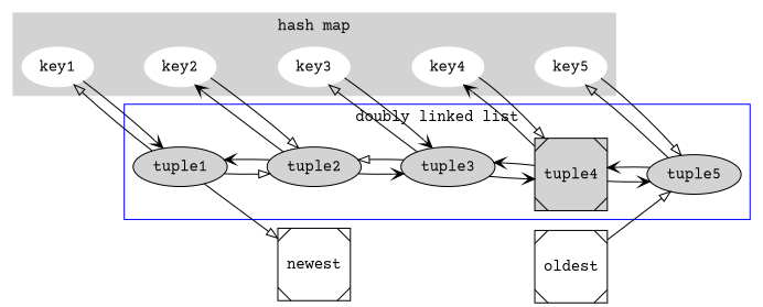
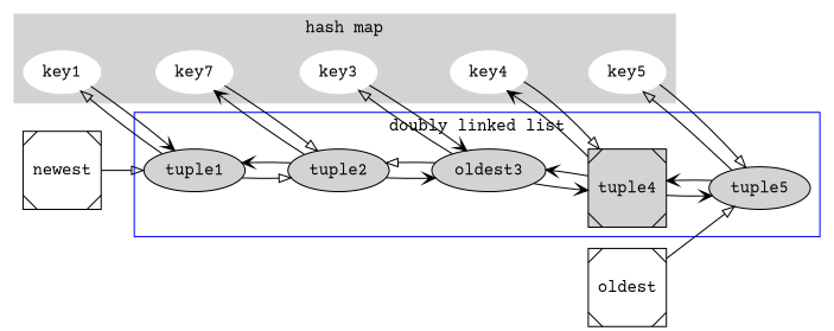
  digraph {
    fontname="Courier Prime"
    rankdir=LR
    node [fontname="Courier Prime" style=filled]
    edge [fontname="Courier Prime" arrowhead=vee]
    key1 [color=white]
-   key2 [color=white]
+   key2 [color=white label=key7]
    key3 [color=white]
    key4 [color=white]
    key5 [color=white]
    tuple1
    tuple2
-   tuple3
+   tuple3 [label=oldest3]
    tuple4 [shape=Msquare]
    tuple5
    oldest [shape=Msquare style=""]
    newest [shape=Msquare style=""]
    subgraph cluster_1 {
      color=lightgrey
      dir=TB
      label="hash map"
      style=filled
      key1
      key2
      key3
      key4
      key5
    }
    subgraph cluster_2 {
      color=blue
      dir=TB
      label="doubly linked list"
      tuple1
      tuple2
      tuple3
      tuple4
      tuple5
    }
    key1 -> key2 [style=invis arrowhead=""]
    key1 -> tuple1
    key2 -> key3 [style=invis arrowhead=""]
    key2 -> tuple2 [arrowhead=onormal]
    key3 -> key4 [style=invis arrowhead=""]
    key3 -> tuple3
    key4 -> key5 [style=invis arrowhead=""]
    key4 -> tuple4 [arrowhead=onormal]
    key5 -> tuple5 [arrowhead=onormal]
    tuple1 -> key1 [arrowhead=onormal]
    tuple1 -> tuple2 [arrowhead=onormal]
    tuple2 -> key2
    tuple2 -> tuple1
    tuple2 -> tuple3
    tuple3 -> key3 [arrowhead=onormal]
    tuple3 -> tuple2 [arrowhead=onormal]
    tuple3 -> tuple4
    tuple4 -> key4
    tuple4 -> tuple3
    tuple4 -> tuple5
    tuple5 -> key5 [arrowhead=onormal]
    tuple5 -> tuple4
    oldest -> tuple5 [arrowhead=onormal]
-   tuple1 -> newest [arrowhead=onormal]
+   newest -> tuple1 [arrowhead=onormal]
  }
